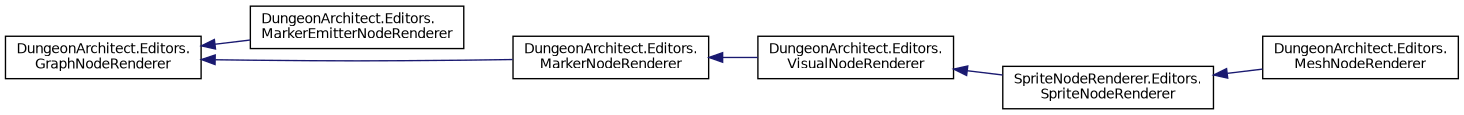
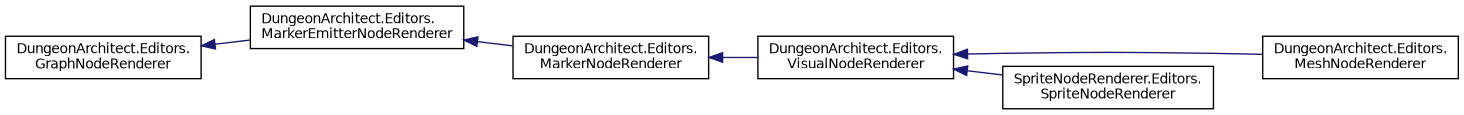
  digraph {
    rankdir=LR
    node [color=black fillcolor=white fontname=Helvetica fontsize=10 shape=record style=filled]
    edge [color=midnightblue dir=back fontname=Helvetica fontsize=10 labelfontname=Helvetica labelfontsize=10 style=solid]
    n1 [height=0.2 label="DungeonArchitect.Editors.\lGraphNodeRenderer" width=0.4]
    n2 [height=0.2 label="DungeonArchitect.Editors.\lMarkerEmitterNodeRenderer" width=0.4]
    n3 [height=0.2 label="DungeonArchitect.Editors.\lMarkerNodeRenderer" width=0.4]
    n4 [height=0.2 label="DungeonArchitect.Editors.\lVisualNodeRenderer" width=0.4]
    n5 [height=0.2 label="DungeonArchitect.Editors.\lMeshNodeRenderer" width=0.4]
    n6 [height=0.2 label="SpriteNodeRenderer.Editors.\lSpriteNodeRenderer" width=0.4]
    n1 -> n2
-   n1 -> n3
+   n2 -> n3
    n3 -> n4
-   n6 -> n5
+   n4 -> n5
    n4 -> n6
  }
